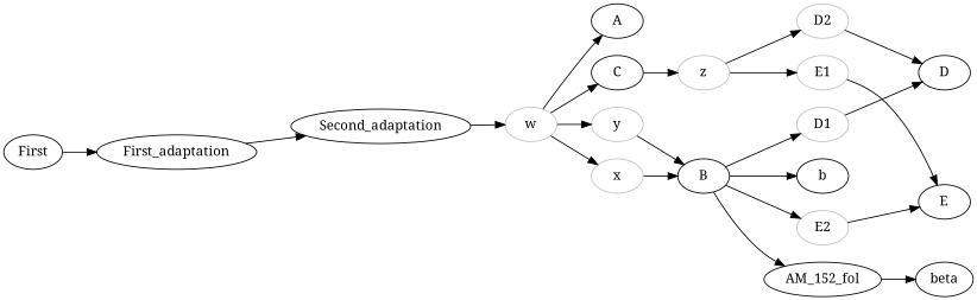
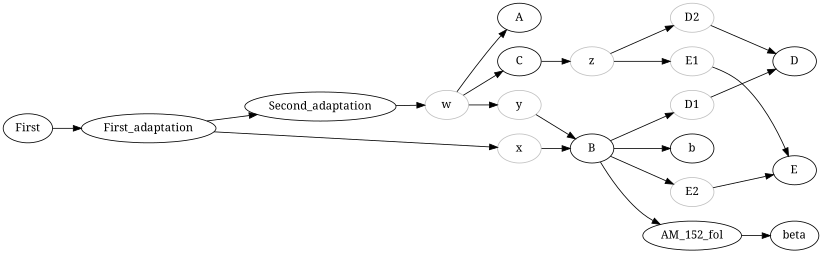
  digraph {
    fontname="Noto Serif"
    rankdir=LR
    node [fontname="Noto Serif"]
    edge [fontname="Noto Serif"]
    n1 [label=First]
    First_adaptation
    x [color=grey]
    Second_adaptation
    B
    w [color=grey]
    D1 [color=grey]
    E2 [color=grey]
    AM_152_fol
    b
    A
    y [color=grey]
    C
    z [color=grey]
    E1 [color=grey]
    D2 [color=grey]
    D
    E
    beta
    n1 -> First_adaptation
-   w -> x
+   First_adaptation -> x
    First_adaptation -> Second_adaptation
    x -> B
    Second_adaptation -> w
    B -> D1
    B -> E2
    B -> AM_152_fol
    B -> b
    w -> A
    w -> y
    w -> C
    D1 -> D
    E2 -> E
    AM_152_fol -> beta
    y -> B
    C -> z
    z -> E1
    z -> D2
    E1 -> E
    D2 -> D
  }
